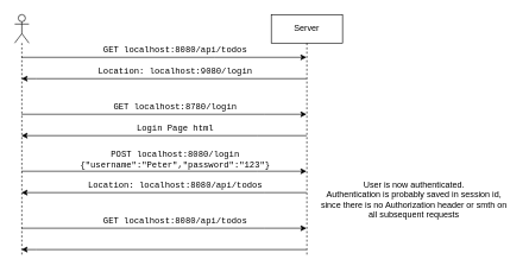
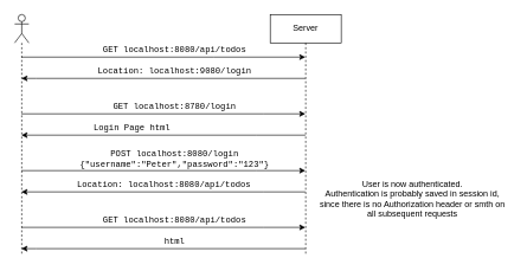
  <mxCell id="0" />
  <mxCell id="1" parent="0" />
  <mxCell id="2" style="edgeStyle=orthogonalEdgeStyle;rounded=0;orthogonalLoop=1;jettySize=auto;html=1;" edge="1" parent="1" source="6" target="11"><mxGeometry relative="1" as="geometry"><Array as="points"><mxPoint x="300" y="80" /><mxPoint x="300" y="80" /></Array></mxGeometry></mxCell>
  <mxCell id="3" style="edgeStyle=orthogonalEdgeStyle;rounded=0;orthogonalLoop=1;jettySize=auto;html=1;fontFamily=Courier New;" edge="1" parent="1" source="6" target="11"><mxGeometry relative="1" as="geometry"><Array as="points"><mxPoint x="370" y="160" /><mxPoint x="370" y="160" /></Array></mxGeometry></mxCell>
  <mxCell id="4" style="edgeStyle=orthogonalEdgeStyle;rounded=0;orthogonalLoop=1;jettySize=auto;html=1;fontFamily=Courier New;" edge="1" parent="1" source="6" target="11"><mxGeometry relative="1" as="geometry"><Array as="points"><mxPoint x="360" y="240" /><mxPoint x="360" y="240" /></Array></mxGeometry></mxCell>
  <mxCell id="5" style="edgeStyle=orthogonalEdgeStyle;rounded=0;orthogonalLoop=1;jettySize=auto;html=1;fontFamily=Courier New;" edge="1" parent="1" source="6" target="11"><mxGeometry relative="1" as="geometry"><Array as="points"><mxPoint x="370" y="320" /><mxPoint x="370" y="320" /></Array></mxGeometry></mxCell>
  <mxCell id="6" value="" style="shape=umlLifeline;participant=umlActor;perimeter=lifelinePerimeter;whiteSpace=wrap;html=1;container=1;collapsible=0;recursiveResize=0;verticalAlign=top;spacingTop=36;labelBackgroundColor=#ffffff;outlineConnect=0;" vertex="1" parent="1"><mxGeometry x="20" y="20" width="20" height="340" as="geometry" /></mxCell>
  <mxCell id="7" style="edgeStyle=orthogonalEdgeStyle;rounded=0;orthogonalLoop=1;jettySize=auto;html=1;fontFamily=Courier New;" edge="1" parent="1" source="11" target="6"><mxGeometry relative="1" as="geometry"><Array as="points"><mxPoint x="50" y="110" /><mxPoint x="50" y="110" /></Array></mxGeometry></mxCell>
  <mxCell id="8" style="edgeStyle=orthogonalEdgeStyle;rounded=0;orthogonalLoop=1;jettySize=auto;html=1;fontFamily=Courier New;" edge="1" parent="1" source="11" target="6"><mxGeometry relative="1" as="geometry"><Array as="points"><mxPoint x="360" y="190" /><mxPoint x="360" y="190" /></Array></mxGeometry></mxCell>
  <mxCell id="9" style="edgeStyle=orthogonalEdgeStyle;rounded=0;orthogonalLoop=1;jettySize=auto;html=1;fontFamily=Courier New;" edge="1" parent="1" source="11" target="6"><mxGeometry relative="1" as="geometry"><Array as="points"><mxPoint x="370" y="270" /><mxPoint x="370" y="270" /></Array></mxGeometry></mxCell>
  <mxCell id="10" style="edgeStyle=orthogonalEdgeStyle;rounded=0;orthogonalLoop=1;jettySize=auto;html=1;fontFamily=Courier New;" edge="1" parent="1" source="11" target="6"><mxGeometry relative="1" as="geometry"><Array as="points"><mxPoint x="50" y="350" /><mxPoint x="50" y="350" /></Array></mxGeometry></mxCell>
  <mxCell id="11" value="Server" style="shape=umlLifeline;perimeter=lifelinePerimeter;whiteSpace=wrap;html=1;container=1;collapsible=0;recursiveResize=0;outlineConnect=0;" vertex="1" parent="1"><mxGeometry x="380" y="20" width="100" height="340" as="geometry" /></mxCell>
  <mxCell id="12" value="GET localhost:8080/api/todos" style="text;html=1;align=center;verticalAlign=middle;resizable=0;points=[];autosize=1;fontFamily=Courier New;" vertex="1" parent="1"><mxGeometry x="135" y="60" width="220" height="20" as="geometry" /></mxCell>
  <mxCell id="13" value="Location: localhost:9080/login" style="text;html=1;align=center;verticalAlign=middle;resizable=0;points=[];autosize=1;fontFamily=Courier New;" vertex="1" parent="1"><mxGeometry x="130" y="90" width="230" height="20" as="geometry" /></mxCell>
  <mxCell id="14" value="GET localhost:8780/login" style="text;html=1;align=center;verticalAlign=middle;resizable=0;points=[];autosize=1;fontFamily=Courier New;" vertex="1" parent="1"><mxGeometry x="150" y="140" width="190" height="20" as="geometry" /></mxCell>
- <mxCell id="15" value="Login Page html" style="text;html=1;align=center;verticalAlign=middle;resizable=0;points=[];autosize=1;fontFamily=Courier New;" vertex="1" parent="1"><mxGeometry x="185" y="170" width="120" height="20" as="geometry" /></mxCell>
+ <mxCell id="15" value="Login Page html" style="text;html=1;align=center;verticalAlign=middle;resizable=0;points=[];autosize=1;fontFamily=Courier New;" vertex="1" parent="1"><mxGeometry x="125" y="170" width="120" height="20" as="geometry" /></mxCell>
  <mxCell id="16" value="POST localhost:8080/login&lt;br&gt;{&quot;username&quot;:&quot;Peter&quot;,&quot;password&quot;:&quot;123&quot;}" style="text;html=1;align=center;verticalAlign=middle;resizable=0;points=[];autosize=1;fontFamily=Courier New;" vertex="1" parent="1"><mxGeometry x="105" y="210" width="280" height="30" as="geometry" /></mxCell>
- <mxCell id="17" value="Location: localhost:8080/api/todos" style="text;html=1;align=center;verticalAlign=middle;resizable=0;points=[];autosize=1;fontFamily=Courier New;" vertex="1" parent="1"><mxGeometry x="115" y="250" width="260" height="20" as="geometry" /></mxCell>
+ <mxCell id="17" value="Location: localhost:8080/api/todos" style="text;html=1;align=center;verticalAlign=middle;resizable=0;points=[];autosize=1;fontFamily=Courier New;" vertex="1" parent="1"><mxGeometry x="100" y="250" width="260" height="20" as="geometry" /></mxCell>
  <mxCell id="18" value="GET localhost:8080/api/todos" style="text;html=1;align=center;verticalAlign=middle;resizable=0;points=[];autosize=1;fontFamily=Courier New;" vertex="1" parent="1"><mxGeometry x="135" y="300" width="220" height="20" as="geometry" /></mxCell>
+ <mxCell id="19" value="html" style="text;html=1;align=center;verticalAlign=middle;resizable=0;points=[];autosize=1;fontFamily=Courier New;" vertex="1" parent="1"><mxGeometry x="225" y="330" width="40" height="20" as="geometry" /></mxCell>
  <mxCell id="20" value="User is now authenticated.&lt;br&gt;Authentication is probably saved in session id,&lt;br&gt;since there is no Authorization header or smth on&lt;br&gt;all subsequent requests" style="text;html=1;align=center;verticalAlign=middle;resizable=0;points=[];autosize=1;fontFamily=Helvetica;" vertex="1" parent="1"><mxGeometry x="440" y="250" width="280" height="60" as="geometry" /></mxCell>
